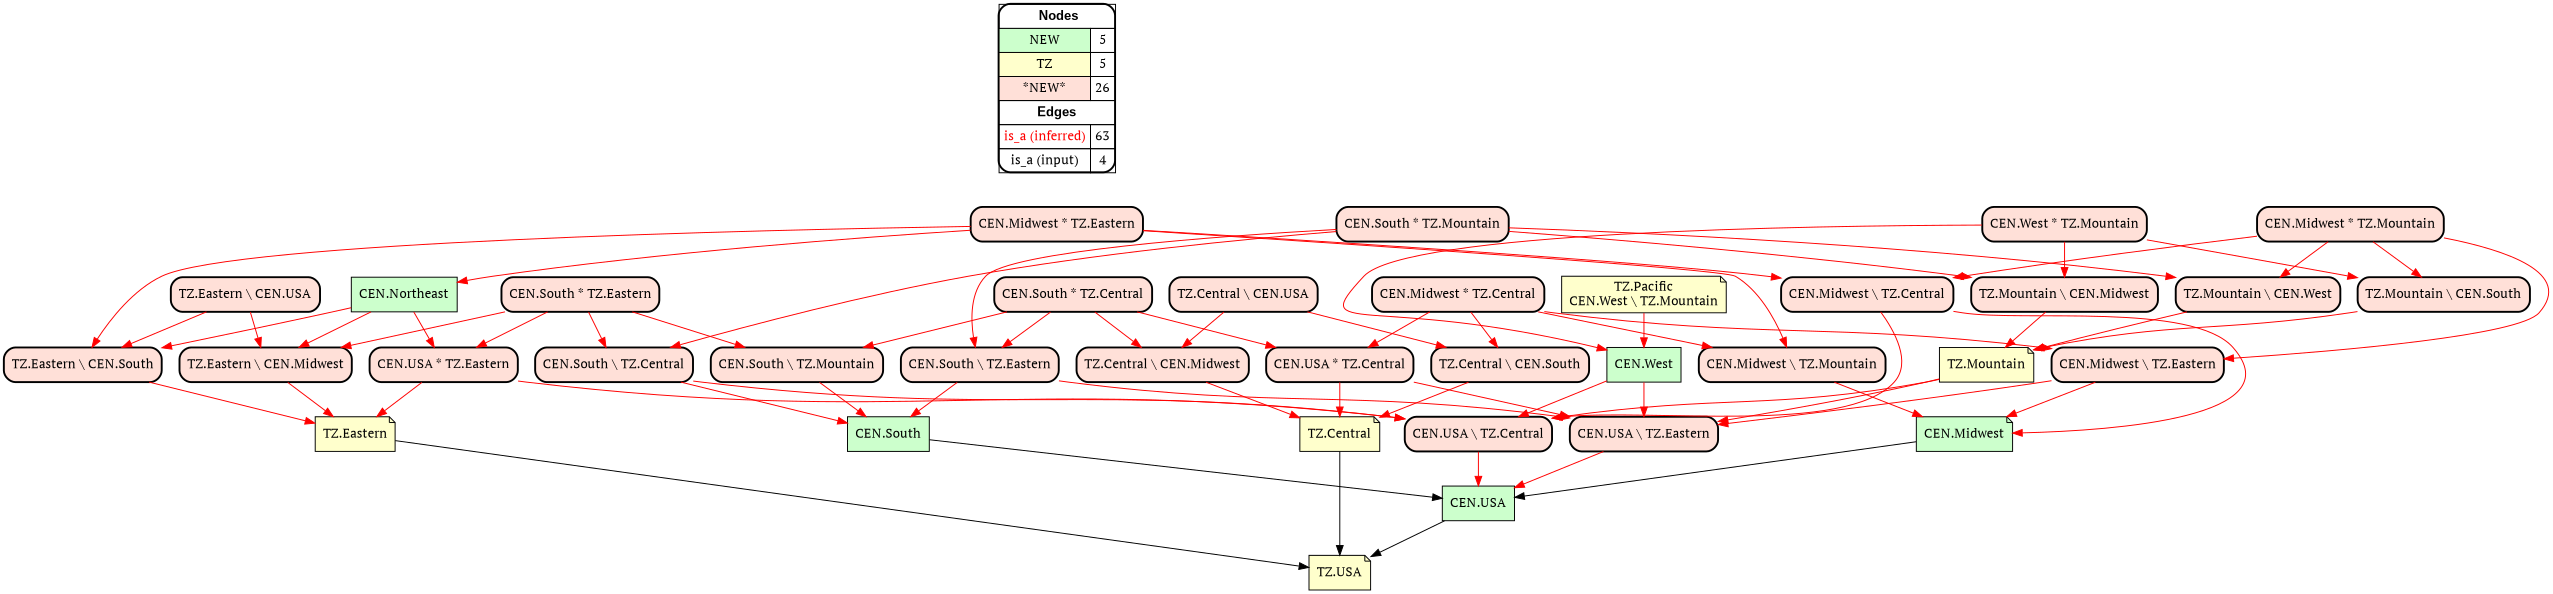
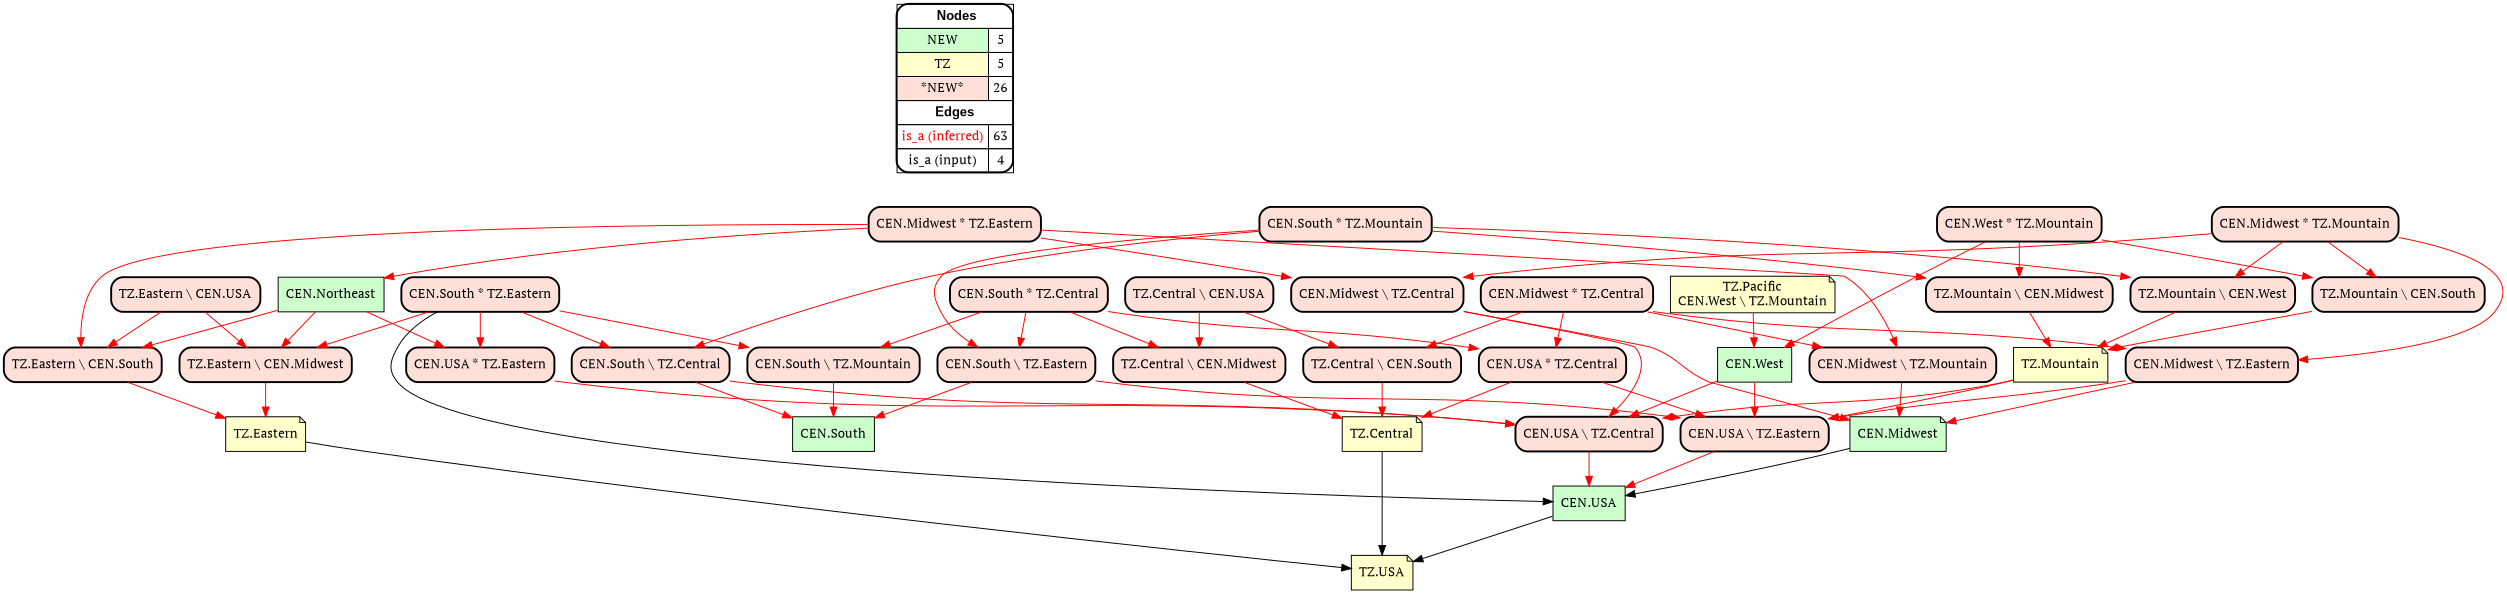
  digraph {
    fontname="PT Serif"
    rankdir=TB
    node [fillcolor="#FFE0D8" fontname="PT Serif" shape=box style="filled,rounded,bold"]
    edge [arrowhead=normal color="#FF0000" constraint=true fontname="PT Serif" penwidth=1 style=solid]
    n1 [fillcolor=white label=<   <TABLE BORDER="0" CELLBORDER="1" CELLSPACING="0" CELLPADDING="4">  <TR> <TD COLSPAN="2"><font face="Arial Black"> Nodes</font></TD> </TR>  <TR>   <TD bgcolor="#CCFFCC" fontname="helvetica">NEW</TD>   <TD>5</TD>   </TR>  <TR>   <TD bgcolor="#FFFFCC" fontname="helvetica">TZ</TD>   <TD>5</TD>   </TR>  <TR>   <TD bgcolor="#FFE0D8" fontname="helvetica">*NEW*</TD>   <TD>26</TD>   </TR>  <TR> <TD COLSPAN="2"><font face = "Arial Black"> Edges </font></TD> </TR>  <TR>   <TD><font color ="#FF0000">is_a (inferred)</font></TD><TD>63</TD> </TR> <TR>   <TD><font color ="#000000">is_a (input)</font></TD><TD>4</TD> </TR> </TABLE>   > margin=0]
    "CEN.USA" [fillcolor="#CCFFCC" style=filled]
    "TZ.USA" [fillcolor="#FFFFCC" shape=note style=filled]
    "CEN.Midwest" [fillcolor="#CCFFCC" shape=note style=filled]
    "CEN.West" [fillcolor="#CCFFCC" style=filled]
    "CEN.USA \\ TZ.Central"
    "CEN.USA \\ TZ.Eastern"
    "CEN.Northeast" [fillcolor="#CCFFCC" style=filled]
    "TZ.Eastern \\ CEN.Midwest"
    "CEN.USA * TZ.Eastern"
    "TZ.Eastern \\ CEN.South"
    "TZ.Eastern" [fillcolor="#FFFFCC" shape=note style=filled]
    "CEN.South" [fillcolor="#CCFFCC" style=filled]
    "TZ.Mountain" [fillcolor="#FFFFCC" shape=note style=filled]
    "TZ.Central" [fillcolor="#FFFFCC" shape=note style=filled]
    "TZ.Pacific\nCEN.West \\ TZ.Mountain" [fillcolor="#FFFFCC" shape=note style=filled]
    "CEN.South * TZ.Eastern"
    "CEN.South \\ TZ.Mountain"
    "CEN.South \\ TZ.Central"
    "CEN.USA * TZ.Central"
    "CEN.South \\ TZ.Eastern"
    "CEN.South * TZ.Central"
    "TZ.Central \\ CEN.Midwest"
    "TZ.Central \\ CEN.South"
    "CEN.South * TZ.Mountain"
    "TZ.Mountain \\ CEN.West"
    "TZ.Mountain \\ CEN.Midwest"
    "CEN.Midwest \\ TZ.Mountain"
    "TZ.Eastern \\ CEN.USA"
    "CEN.Midwest \\ TZ.Central"
    "CEN.Midwest * TZ.Eastern"
    "CEN.Midwest * TZ.Central"
    "CEN.Midwest \\ TZ.Eastern"
    "CEN.Midwest * TZ.Mountain"
    "TZ.Mountain \\ CEN.South"
    "TZ.Central \\ CEN.USA"
    "CEN.West * TZ.Mountain"
    subgraph sub_1 {
      rank=source
      n1
    }
    "CEN.USA" -> "TZ.USA" [color="#000000"]
    "CEN.Midwest" -> "CEN.USA" [color="#000000"]
    "CEN.West" -> "CEN.USA \\ TZ.Central"
    "CEN.West" -> "CEN.USA \\ TZ.Eastern"
    "CEN.USA \\ TZ.Central" -> "CEN.USA"
    "CEN.USA \\ TZ.Eastern" -> "CEN.USA"
    "CEN.Northeast" -> "TZ.Eastern \\ CEN.Midwest"
    "CEN.Northeast" -> "CEN.USA * TZ.Eastern"
    "CEN.Northeast" -> "TZ.Eastern \\ CEN.South"
    "TZ.Eastern \\ CEN.Midwest" -> "TZ.Eastern"
    "CEN.USA * TZ.Eastern" -> "CEN.USA \\ TZ.Central"
-   "CEN.USA * TZ.Eastern" -> "TZ.Eastern"
    "TZ.Eastern \\ CEN.South" -> "TZ.Eastern"
    "TZ.Eastern" -> "TZ.USA" [color="#000000"]
-   "CEN.South" -> "CEN.USA" [color="#000000"]
+   "CEN.South * TZ.Eastern" -> "CEN.USA" [color="#000000"]
    "TZ.Mountain" -> "CEN.USA \\ TZ.Central"
    "TZ.Mountain" -> "CEN.USA \\ TZ.Eastern"
    "TZ.Central" -> "TZ.USA" [color="#000000"]
    "TZ.Pacific\nCEN.West \\ TZ.Mountain" -> "CEN.West"
    "CEN.South * TZ.Eastern" -> "TZ.Eastern \\ CEN.Midwest"
    "CEN.South * TZ.Eastern" -> "CEN.USA * TZ.Eastern"
    "CEN.South * TZ.Eastern" -> "CEN.South \\ TZ.Mountain"
    "CEN.South * TZ.Eastern" -> "CEN.South \\ TZ.Central"
    "CEN.South \\ TZ.Mountain" -> "CEN.South"
    "CEN.South \\ TZ.Central" -> "CEN.USA \\ TZ.Central"
    "CEN.South \\ TZ.Central" -> "CEN.South"
    "CEN.USA * TZ.Central" -> "CEN.USA \\ TZ.Eastern"
    "CEN.USA * TZ.Central" -> "TZ.Central"
    "CEN.South \\ TZ.Eastern" -> "CEN.USA \\ TZ.Eastern"
    "CEN.South \\ TZ.Eastern" -> "CEN.South"
    "CEN.South * TZ.Central" -> "CEN.South \\ TZ.Mountain"
    "CEN.South * TZ.Central" -> "CEN.USA * TZ.Central"
    "CEN.South * TZ.Central" -> "CEN.South \\ TZ.Eastern"
    "CEN.South * TZ.Central" -> "TZ.Central \\ CEN.Midwest"
    "TZ.Central \\ CEN.Midwest" -> "TZ.Central"
    "TZ.Central \\ CEN.South" -> "TZ.Central"
    "CEN.South * TZ.Mountain" -> "CEN.South \\ TZ.Central"
    "CEN.South * TZ.Mountain" -> "CEN.South \\ TZ.Eastern"
    "CEN.South * TZ.Mountain" -> "TZ.Mountain \\ CEN.West"
    "CEN.South * TZ.Mountain" -> "TZ.Mountain \\ CEN.Midwest"
    "TZ.Mountain \\ CEN.West" -> "TZ.Mountain"
    "TZ.Mountain \\ CEN.Midwest" -> "TZ.Mountain"
    "CEN.Midwest \\ TZ.Mountain" -> "CEN.Midwest"
    "TZ.Eastern \\ CEN.USA" -> "TZ.Eastern \\ CEN.Midwest"
    "TZ.Eastern \\ CEN.USA" -> "TZ.Eastern \\ CEN.South"
    "CEN.Midwest \\ TZ.Central" -> "CEN.Midwest"
    "CEN.Midwest \\ TZ.Central" -> "CEN.USA \\ TZ.Central"
    "CEN.Midwest * TZ.Eastern" -> "CEN.Northeast"
    "CEN.Midwest * TZ.Eastern" -> "TZ.Eastern \\ CEN.South"
    "CEN.Midwest * TZ.Eastern" -> "CEN.Midwest \\ TZ.Mountain"
    "CEN.Midwest * TZ.Eastern" -> "CEN.Midwest \\ TZ.Central"
    "CEN.Midwest * TZ.Central" -> "CEN.USA * TZ.Central"
    "CEN.Midwest * TZ.Central" -> "TZ.Central \\ CEN.South"
    "CEN.Midwest * TZ.Central" -> "CEN.Midwest \\ TZ.Mountain"
    "CEN.Midwest * TZ.Central" -> "CEN.Midwest \\ TZ.Eastern"
    "CEN.Midwest \\ TZ.Eastern" -> "CEN.Midwest"
    "CEN.Midwest \\ TZ.Eastern" -> "CEN.USA \\ TZ.Eastern"
    "CEN.Midwest * TZ.Mountain" -> "TZ.Mountain \\ CEN.West"
    "CEN.Midwest * TZ.Mountain" -> "CEN.Midwest \\ TZ.Central"
    "CEN.Midwest * TZ.Mountain" -> "CEN.Midwest \\ TZ.Eastern"
    "CEN.Midwest * TZ.Mountain" -> "TZ.Mountain \\ CEN.South"
    "TZ.Mountain \\ CEN.South" -> "TZ.Mountain"
    "TZ.Central \\ CEN.USA" -> "TZ.Central \\ CEN.Midwest"
    "TZ.Central \\ CEN.USA" -> "TZ.Central \\ CEN.South"
    "CEN.West * TZ.Mountain" -> "CEN.West"
    "CEN.West * TZ.Mountain" -> "TZ.Mountain \\ CEN.Midwest"
    "CEN.West * TZ.Mountain" -> "TZ.Mountain \\ CEN.South"
  }
